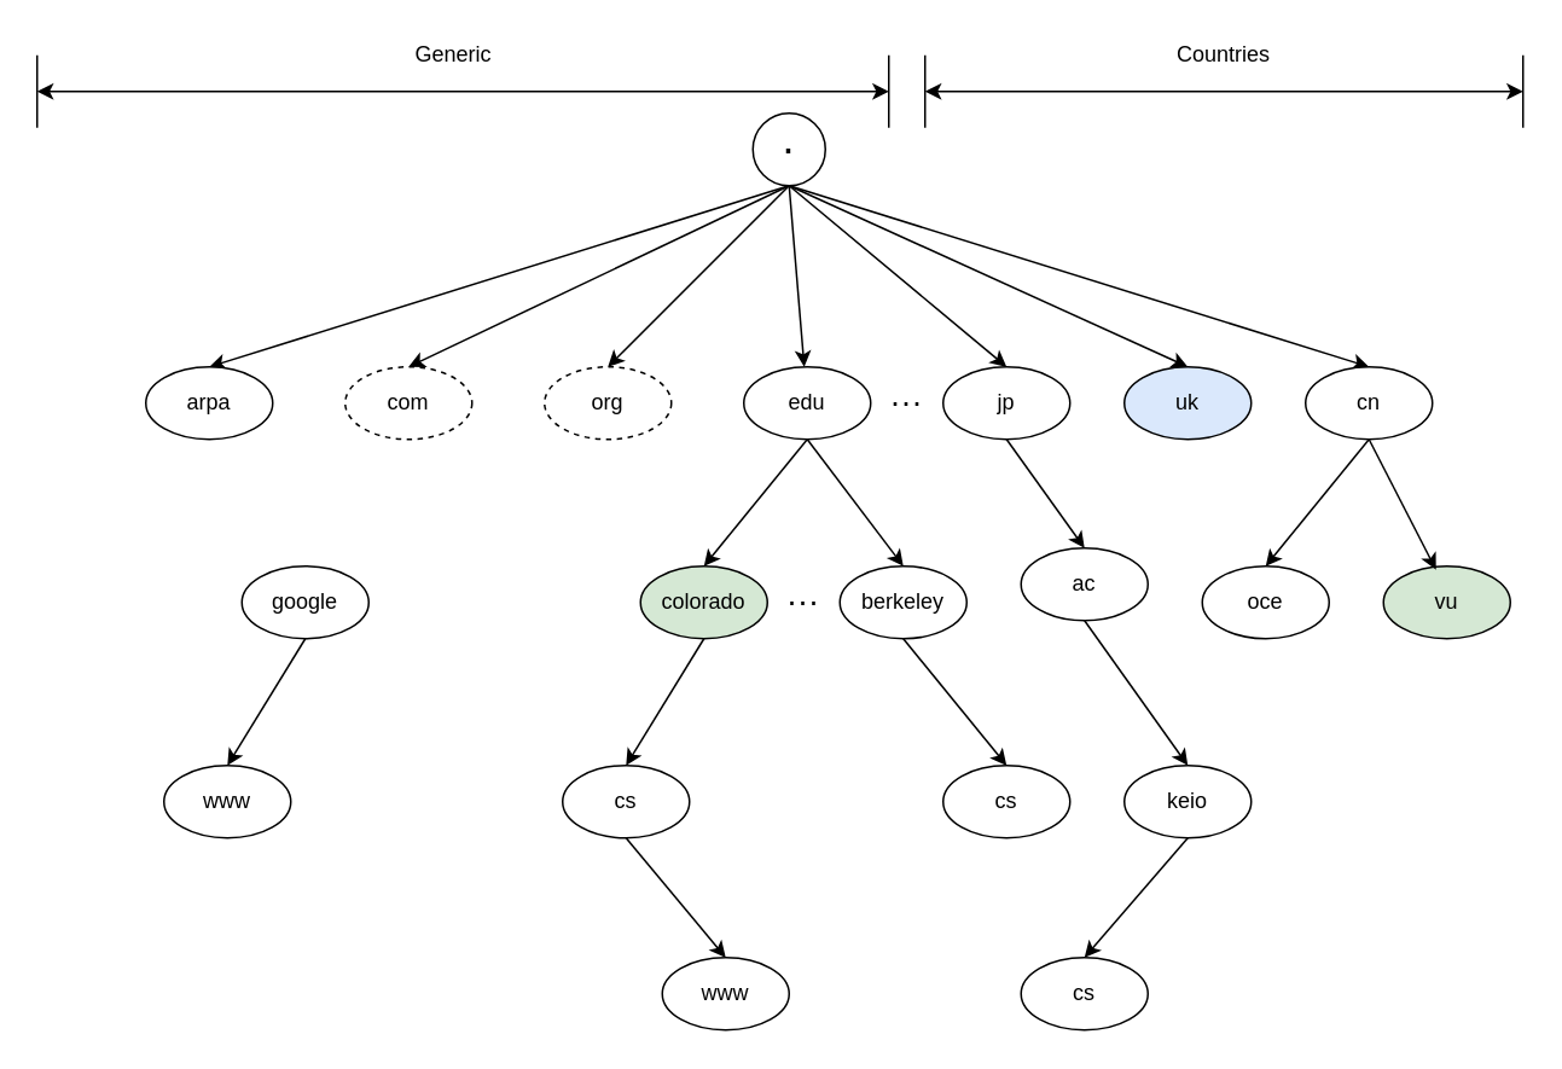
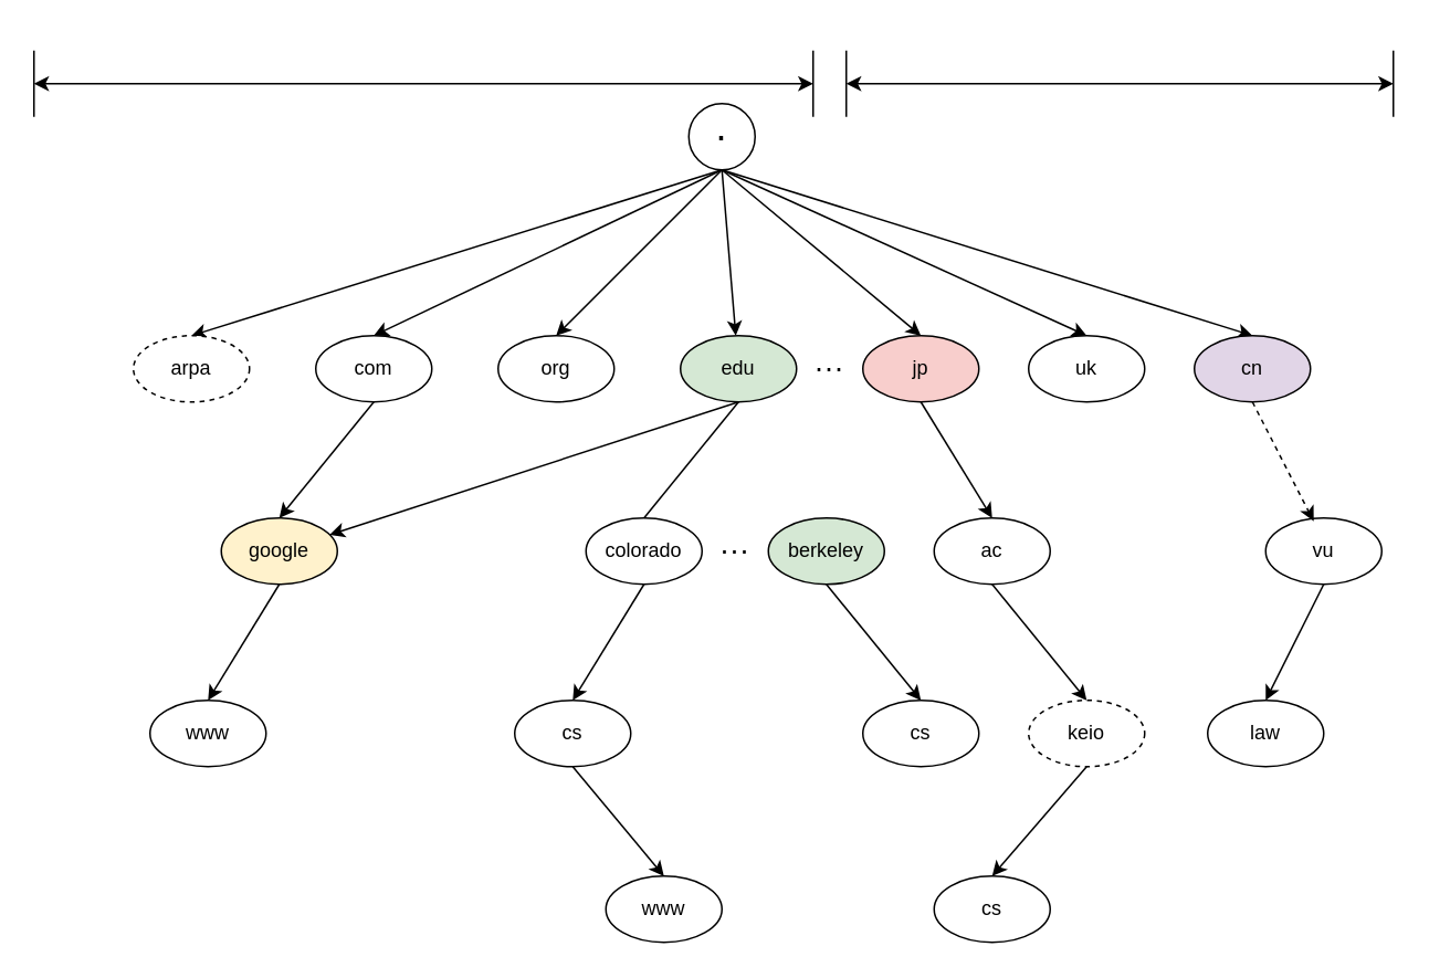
  <mxCell id="0" />
  <mxCell id="1" parent="0" />
  <mxCell id="2" style="edgeStyle=none;rounded=0;orthogonalLoop=1;jettySize=auto;html=1;exitX=0.5;exitY=1;exitDx=0;exitDy=0;entryX=0.5;entryY=0;entryDx=0;entryDy=0;" edge="1" parent="1" target="10"><mxGeometry relative="1" as="geometry"><mxPoint x="435" y="102" as="sourcePoint" /></mxGeometry></mxCell>
  <mxCell id="3" style="edgeStyle=none;rounded=0;orthogonalLoop=1;jettySize=auto;html=1;exitX=0.5;exitY=1;exitDx=0;exitDy=0;entryX=0.5;entryY=0;entryDx=0;entryDy=0;" edge="1" parent="1" target="11"><mxGeometry relative="1" as="geometry"><mxPoint x="435" y="102" as="sourcePoint" /></mxGeometry></mxCell>
  <mxCell id="4" style="edgeStyle=none;rounded=0;orthogonalLoop=1;jettySize=auto;html=1;exitX=0.5;exitY=1;exitDx=0;exitDy=0;entryX=0.5;entryY=0;entryDx=0;entryDy=0;" edge="1" parent="1" target="12"><mxGeometry relative="1" as="geometry"><mxPoint x="435" y="102" as="sourcePoint" /></mxGeometry></mxCell>
  <mxCell id="5" style="edgeStyle=none;rounded=0;orthogonalLoop=1;jettySize=auto;html=1;exitX=0.5;exitY=1;exitDx=0;exitDy=0;" edge="1" parent="1" target="13"><mxGeometry relative="1" as="geometry"><mxPoint x="435" y="102" as="sourcePoint" /></mxGeometry></mxCell>
  <mxCell id="6" style="edgeStyle=none;rounded=0;orthogonalLoop=1;jettySize=auto;html=1;exitX=0.5;exitY=1;exitDx=0;exitDy=0;entryX=0.5;entryY=0;entryDx=0;entryDy=0;" edge="1" parent="1" target="15"><mxGeometry relative="1" as="geometry"><mxPoint x="435" y="102" as="sourcePoint" /></mxGeometry></mxCell>
  <mxCell id="7" style="edgeStyle=none;rounded=0;orthogonalLoop=1;jettySize=auto;html=1;exitX=0.5;exitY=1;exitDx=0;exitDy=0;entryX=0.5;entryY=0;entryDx=0;entryDy=0;" edge="1" parent="1" target="16"><mxGeometry relative="1" as="geometry"><mxPoint x="435" y="102" as="sourcePoint" /></mxGeometry></mxCell>
  <mxCell id="8" style="edgeStyle=none;rounded=0;orthogonalLoop=1;jettySize=auto;html=1;exitX=0.5;exitY=1;exitDx=0;exitDy=0;entryX=0.5;entryY=0;entryDx=0;entryDy=0;" edge="1" parent="1" target="17"><mxGeometry relative="1" as="geometry"><mxPoint x="435" y="102" as="sourcePoint" /></mxGeometry></mxCell>
  <mxCell id="9" value="" style="group" vertex="1" connectable="0" parent="1"><mxGeometry x="80" y="202" width="710" height="40" as="geometry" /></mxCell>
- <mxCell id="10" value="arpa" style="ellipse;whiteSpace=wrap;html=1;" vertex="1" parent="9"><mxGeometry width="70" height="40" as="geometry" /></mxCell>
- <mxCell id="11" value="com" style="ellipse;whiteSpace=wrap;html=1;dashed=1;" vertex="1" parent="9"><mxGeometry x="110" width="70" height="40" as="geometry" /></mxCell>
- <mxCell id="12" value="org" style="ellipse;whiteSpace=wrap;html=1;dashed=1;" vertex="1" parent="9"><mxGeometry x="220" width="70" height="40" as="geometry" /></mxCell>
- <mxCell id="13" value="edu" style="ellipse;whiteSpace=wrap;html=1;" vertex="1" parent="9"><mxGeometry x="330" width="70" height="40" as="geometry" /></mxCell>
+ <mxCell id="10" value="arpa" style="ellipse;whiteSpace=wrap;html=1;dashed=1;" vertex="1" parent="9"><mxGeometry width="70" height="40" as="geometry" /></mxCell>
+ <mxCell id="11" value="com" style="ellipse;whiteSpace=wrap;html=1;" vertex="1" parent="9"><mxGeometry x="110" width="70" height="40" as="geometry" /></mxCell>
+ <mxCell id="12" value="org" style="ellipse;whiteSpace=wrap;html=1;" vertex="1" parent="9"><mxGeometry x="220" width="70" height="40" as="geometry" /></mxCell>
+ <mxCell id="13" value="edu" style="ellipse;whiteSpace=wrap;html=1;fillColor=#d5e8d4;" vertex="1" parent="9"><mxGeometry x="330" width="70" height="40" as="geometry" /></mxCell>
  <mxCell id="14" value="&lt;font style=&quot;font-size: 18px&quot;&gt;···&lt;/font&gt;" style="text;html=1;strokeColor=none;fillColor=none;align=center;verticalAlign=middle;whiteSpace=wrap;rounded=0;" vertex="1" parent="9"><mxGeometry x="400" y="10" width="40" height="20" as="geometry" /></mxCell>
- <mxCell id="15" value="jp" style="ellipse;whiteSpace=wrap;html=1;" vertex="1" parent="9"><mxGeometry x="440" width="70" height="40" as="geometry" /></mxCell>
- <mxCell id="16" value="uk" style="ellipse;whiteSpace=wrap;html=1;fillColor=#dae8fc;" vertex="1" parent="9"><mxGeometry x="540" width="70" height="40" as="geometry" /></mxCell>
- <mxCell id="17" value="cn" style="ellipse;whiteSpace=wrap;html=1;" vertex="1" parent="9"><mxGeometry x="640" width="70" height="40" as="geometry" /></mxCell>
+ <mxCell id="15" value="jp" style="ellipse;whiteSpace=wrap;html=1;fillColor=#f8cecc;" vertex="1" parent="9"><mxGeometry x="440" width="70" height="40" as="geometry" /></mxCell>
+ <mxCell id="16" value="uk" style="ellipse;whiteSpace=wrap;html=1;" vertex="1" parent="9"><mxGeometry x="540" width="70" height="40" as="geometry" /></mxCell>
+ <mxCell id="17" value="cn" style="ellipse;whiteSpace=wrap;html=1;fillColor=#e1d5e7;" vertex="1" parent="9"><mxGeometry x="640" width="70" height="40" as="geometry" /></mxCell>
  <mxCell id="18" style="edgeStyle=none;rounded=0;orthogonalLoop=1;jettySize=auto;html=1;exitX=0.5;exitY=1;exitDx=0;exitDy=0;entryX=0.5;entryY=0;entryDx=0;entryDy=0;" edge="1" parent="1" source="19" target="33"><mxGeometry relative="1" as="geometry" /></mxCell>
- <mxCell id="19" value="google" style="ellipse;whiteSpace=wrap;html=1;" vertex="1" parent="1"><mxGeometry x="133" y="312" width="70" height="40" as="geometry" /></mxCell>
+ <mxCell id="19" value="google" style="ellipse;whiteSpace=wrap;html=1;fillColor=#fff2cc;" vertex="1" parent="1"><mxGeometry x="133" y="312" width="70" height="40" as="geometry" /></mxCell>
  <mxCell id="20" style="edgeStyle=none;rounded=0;orthogonalLoop=1;jettySize=auto;html=1;exitX=0.5;exitY=1;exitDx=0;exitDy=0;entryX=0.5;entryY=0;entryDx=0;entryDy=0;" edge="1" parent="1" source="21" target="35"><mxGeometry relative="1" as="geometry" /></mxCell>
- <mxCell id="21" value="colorado" style="ellipse;whiteSpace=wrap;html=1;fillColor=#d5e8d4;" vertex="1" parent="1"><mxGeometry x="353" y="312" width="70" height="40" as="geometry" /></mxCell>
+ <mxCell id="21" value="colorado" style="ellipse;whiteSpace=wrap;html=1;" vertex="1" parent="1"><mxGeometry x="353" y="312" width="70" height="40" as="geometry" /></mxCell>
  <mxCell id="22" value="&lt;font style=&quot;font-size: 18px&quot;&gt;···&lt;/font&gt;" style="text;html=1;strokeColor=none;fillColor=none;align=center;verticalAlign=middle;whiteSpace=wrap;rounded=0;" vertex="1" parent="1"><mxGeometry x="423" y="322" width="40" height="20" as="geometry" /></mxCell>
  <mxCell id="23" style="edgeStyle=none;rounded=0;orthogonalLoop=1;jettySize=auto;html=1;exitX=0.5;exitY=1;exitDx=0;exitDy=0;entryX=0.5;entryY=0;entryDx=0;entryDy=0;" edge="1" parent="1" source="24" target="36"><mxGeometry relative="1" as="geometry"><mxPoint x="455" y="422" as="targetPoint" /></mxGeometry></mxCell>
- <mxCell id="24" value="berkeley" style="ellipse;whiteSpace=wrap;html=1;" vertex="1" parent="1"><mxGeometry x="463" y="312" width="70" height="40" as="geometry" /></mxCell>
+ <mxCell id="24" value="berkeley" style="ellipse;whiteSpace=wrap;html=1;fillColor=#d5e8d4;" vertex="1" parent="1"><mxGeometry x="463" y="312" width="70" height="40" as="geometry" /></mxCell>
  <mxCell id="25" style="edgeStyle=none;rounded=0;orthogonalLoop=1;jettySize=auto;html=1;exitX=0.5;exitY=1;exitDx=0;exitDy=0;entryX=0.5;entryY=0;entryDx=0;entryDy=0;" edge="1" parent="1" source="26" target="38"><mxGeometry relative="1" as="geometry" /></mxCell>
- <mxCell id="26" value="ac" style="ellipse;whiteSpace=wrap;html=1;" vertex="1" parent="1"><mxGeometry x="563" y="302" width="70" height="40" as="geometry" /></mxCell>
- <mxCell id="27" value="oce" style="ellipse;whiteSpace=wrap;html=1;" vertex="1" parent="1"><mxGeometry x="663" y="312" width="70" height="40" as="geometry" /></mxCell>
- <mxCell id="29" style="edgeStyle=none;rounded=0;orthogonalLoop=1;jettySize=auto;html=1;exitX=0.5;exitY=1;exitDx=0;exitDy=0;entryX=0.5;entryY=0;entryDx=0;entryDy=0;" edge="1" parent="1" source="13" target="21"><mxGeometry relative="1" as="geometry" /></mxCell>
- <mxCell id="30" style="edgeStyle=none;rounded=0;orthogonalLoop=1;jettySize=auto;html=1;exitX=0.5;exitY=1;exitDx=0;exitDy=0;entryX=0.5;entryY=0;entryDx=0;entryDy=0;" edge="1" parent="1" source="13" target="24"><mxGeometry relative="1" as="geometry" /></mxCell>
- <mxCell id="32" value="vu" style="ellipse;whiteSpace=wrap;html=1;fillColor=#d5e8d4;" vertex="1" parent="1"><mxGeometry x="763" y="312" width="70" height="40" as="geometry" /></mxCell>
+ <mxCell id="26" value="ac" style="ellipse;whiteSpace=wrap;html=1;" vertex="1" parent="1"><mxGeometry x="563" y="312" width="70" height="40" as="geometry" /></mxCell>
+ <mxCell id="28" style="edgeStyle=none;rounded=0;orthogonalLoop=1;jettySize=auto;html=1;exitX=0.5;exitY=1;exitDx=0;exitDy=0;entryX=0.5;entryY=0;entryDx=0;entryDy=0;" edge="1" parent="1" source="11" target="19"><mxGeometry relative="1" as="geometry" /></mxCell>
+ <mxCell id="29" style="edgeStyle=none;rounded=0;orthogonalLoop=1;jettySize=auto;html=1;exitX=0.5;exitY=1;exitDx=0;exitDy=0;entryX=0.5;entryY=0;entryDx=0;entryDy=0;endArrow=none;" edge="1" parent="1" source="13" target="21"><mxGeometry relative="1" as="geometry" /></mxCell>
+ <mxCell id="30" style="edgeStyle=none;rounded=0;orthogonalLoop=1;jettySize=auto;html=1;exitX=0.5;exitY=1;exitDx=0;exitDy=0;" edge="1" parent="1" source="13" target="19"><mxGeometry relative="1" as="geometry" /></mxCell>
+ <mxCell id="31" style="edgeStyle=none;rounded=0;orthogonalLoop=1;jettySize=auto;html=1;exitX=0.5;exitY=1;exitDx=0;exitDy=0;entryX=0.5;entryY=0;entryDx=0;entryDy=0;" edge="1" parent="1" source="32" target="44"><mxGeometry relative="1" as="geometry" /></mxCell>
+ <mxCell id="32" value="vu" style="ellipse;whiteSpace=wrap;html=1;" vertex="1" parent="1"><mxGeometry x="763" y="312" width="70" height="40" as="geometry" /></mxCell>
  <mxCell id="33" value="www" style="ellipse;whiteSpace=wrap;html=1;" vertex="1" parent="1"><mxGeometry x="90" y="422" width="70" height="40" as="geometry" /></mxCell>
  <mxCell id="34" style="edgeStyle=none;rounded=0;orthogonalLoop=1;jettySize=auto;html=1;exitX=0.5;exitY=1;exitDx=0;exitDy=0;entryX=0.5;entryY=0;entryDx=0;entryDy=0;" edge="1" parent="1" source="35" target="39"><mxGeometry relative="1" as="geometry" /></mxCell>
  <mxCell id="35" value="cs" style="ellipse;whiteSpace=wrap;html=1;" vertex="1" parent="1"><mxGeometry x="310" y="422" width="70" height="40" as="geometry" /></mxCell>
  <mxCell id="36" value="cs" style="ellipse;whiteSpace=wrap;html=1;" vertex="1" parent="1"><mxGeometry x="520" y="422" width="70" height="40" as="geometry" /></mxCell>
  <mxCell id="37" style="edgeStyle=none;rounded=0;orthogonalLoop=1;jettySize=auto;html=1;exitX=0.5;exitY=1;exitDx=0;exitDy=0;entryX=0.5;entryY=0;entryDx=0;entryDy=0;" edge="1" parent="1" source="38" target="41"><mxGeometry relative="1" as="geometry" /></mxCell>
- <mxCell id="38" value="keio" style="ellipse;whiteSpace=wrap;html=1;" vertex="1" parent="1"><mxGeometry x="620" y="422" width="70" height="40" as="geometry" /></mxCell>
+ <mxCell id="38" value="keio" style="ellipse;whiteSpace=wrap;html=1;dashed=1;" vertex="1" parent="1"><mxGeometry x="620" y="422" width="70" height="40" as="geometry" /></mxCell>
  <mxCell id="39" value="www" style="ellipse;whiteSpace=wrap;html=1;" vertex="1" parent="1"><mxGeometry x="365" y="528" width="70" height="40" as="geometry" /></mxCell>
  <mxCell id="40" style="edgeStyle=none;rounded=0;orthogonalLoop=1;jettySize=auto;html=1;exitX=0.5;exitY=1;exitDx=0;exitDy=0;entryX=0.5;entryY=0;entryDx=0;entryDy=0;" edge="1" parent="1" source="15" target="26"><mxGeometry relative="1" as="geometry" /></mxCell>
  <mxCell id="41" value="cs" style="ellipse;whiteSpace=wrap;html=1;" vertex="1" parent="1"><mxGeometry x="563" y="528" width="70" height="40" as="geometry" /></mxCell>
- <mxCell id="42" style="edgeStyle=none;rounded=0;orthogonalLoop=1;jettySize=auto;html=1;exitX=0.5;exitY=1;exitDx=0;exitDy=0;entryX=0.5;entryY=0;entryDx=0;entryDy=0;" edge="1" parent="1" source="17" target="27"><mxGeometry relative="1" as="geometry" /></mxCell>
- <mxCell id="43" style="edgeStyle=none;rounded=0;orthogonalLoop=1;jettySize=auto;html=1;exitX=0.5;exitY=1;exitDx=0;exitDy=0;entryX=0.414;entryY=0.05;entryDx=0;entryDy=0;entryPerimeter=0;" edge="1" parent="1" source="17" target="32"><mxGeometry relative="1" as="geometry" /></mxCell>
+ <mxCell id="43" style="edgeStyle=none;rounded=0;orthogonalLoop=1;jettySize=auto;html=1;exitX=0.5;exitY=1;exitDx=0;exitDy=0;entryX=0.414;entryY=0.05;entryDx=0;entryDy=0;entryPerimeter=0;dashed=1;" edge="1" parent="1" source="17" target="32"><mxGeometry relative="1" as="geometry" /></mxCell>
+ <mxCell id="44" value="law" style="ellipse;whiteSpace=wrap;html=1;" vertex="1" parent="1"><mxGeometry x="728" y="422" width="70" height="40" as="geometry" /></mxCell>
  <mxCell id="45" value="" style="endArrow=none;html=1;" edge="1" parent="1"><mxGeometry width="50" height="50" relative="1" as="geometry"><mxPoint x="20" y="70" as="sourcePoint" /><mxPoint x="20" y="30" as="targetPoint" /></mxGeometry></mxCell>
  <mxCell id="46" value="" style="endArrow=none;html=1;" edge="1" parent="1"><mxGeometry width="50" height="50" relative="1" as="geometry"><mxPoint x="840" y="70" as="sourcePoint" /><mxPoint x="840" y="30" as="targetPoint" /></mxGeometry></mxCell>
  <mxCell id="47" value="" style="endArrow=classic;startArrow=classic;html=1;" edge="1" parent="1"><mxGeometry width="50" height="50" relative="1" as="geometry"><mxPoint x="20" y="50" as="sourcePoint" /><mxPoint x="490" y="50" as="targetPoint" /></mxGeometry></mxCell>
  <mxCell id="48" value="" style="endArrow=none;html=1;" edge="1" parent="1"><mxGeometry width="50" height="50" relative="1" as="geometry"><mxPoint x="490" y="70" as="sourcePoint" /><mxPoint x="490" y="30" as="targetPoint" /></mxGeometry></mxCell>
  <mxCell id="49" value="" style="endArrow=none;html=1;" edge="1" parent="1"><mxGeometry width="50" height="50" relative="1" as="geometry"><mxPoint x="510" y="70" as="sourcePoint" /><mxPoint x="510" y="30" as="targetPoint" /></mxGeometry></mxCell>
  <mxCell id="50" value="" style="endArrow=classic;startArrow=classic;html=1;" edge="1" parent="1"><mxGeometry width="50" height="50" relative="1" as="geometry"><mxPoint x="510" y="50" as="sourcePoint" /><mxPoint x="840" y="50" as="targetPoint" /></mxGeometry></mxCell>
- <mxCell id="51" value="Generic" style="text;html=1;strokeColor=none;fillColor=none;align=center;verticalAlign=middle;whiteSpace=wrap;rounded=0;" vertex="1" parent="1"><mxGeometry x="230" y="20" width="40" height="20" as="geometry" /></mxCell>
- <mxCell id="52" value="Countries" style="text;html=1;strokeColor=none;fillColor=none;align=center;verticalAlign=middle;whiteSpace=wrap;rounded=0;" vertex="1" parent="1"><mxGeometry x="655" y="20" width="40" height="20" as="geometry" /></mxCell>
  <mxCell id="53" value="&lt;font style=&quot;font-size: 24px&quot;&gt;·&lt;/font&gt;" style="ellipse;whiteSpace=wrap;html=1;aspect=fixed;" vertex="1" parent="1"><mxGeometry x="415" y="62" width="40" height="40" as="geometry" /></mxCell>
